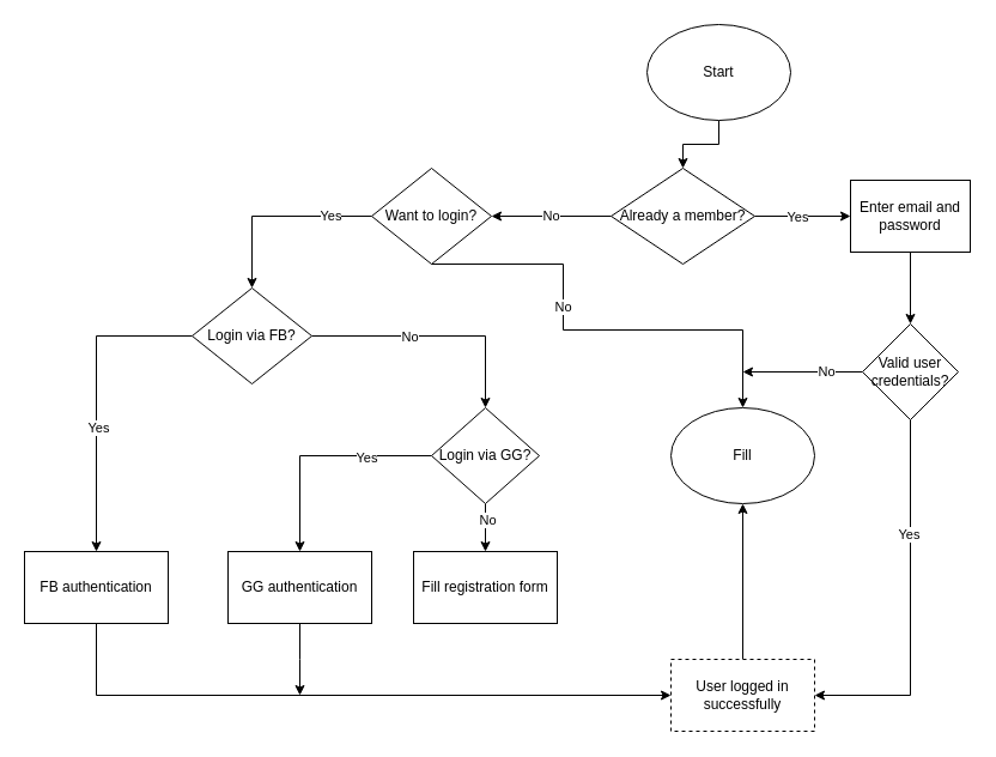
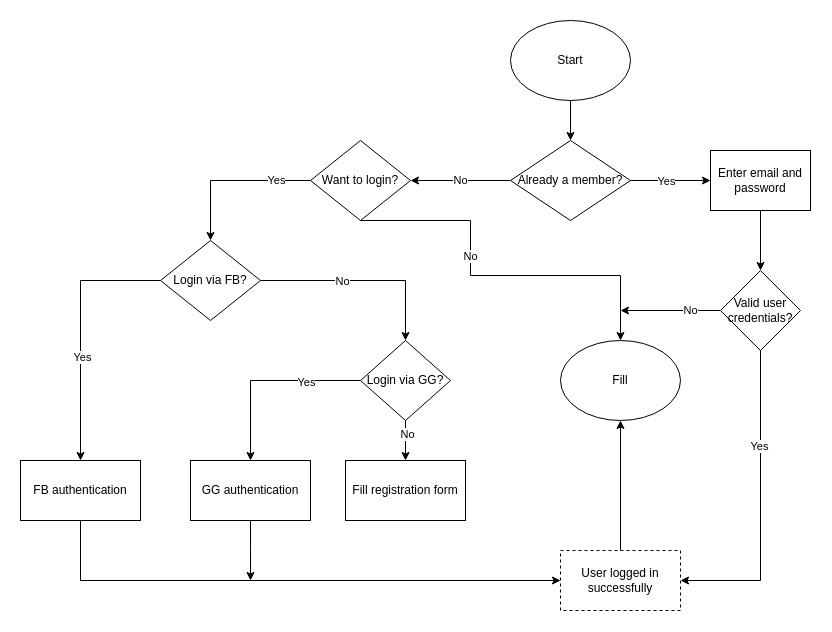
  <mxCell id="0" />
  <mxCell id="1" parent="0" />
  <mxCell id="2" value="" style="edgeStyle=orthogonalEdgeStyle;rounded=0;orthogonalLoop=1;jettySize=auto;html=1;" parent="1" source="3" target="7" edge="1"><mxGeometry relative="1" as="geometry" /></mxCell>
- <mxCell id="3" value="Start" style="ellipse;whiteSpace=wrap;html=1;" parent="1" vertex="1"><mxGeometry x="540" y="20" width="120" height="80" as="geometry" /></mxCell>
+ <mxCell id="3" value="Start" style="ellipse;whiteSpace=wrap;html=1;" parent="1" vertex="1"><mxGeometry x="510" y="20" width="120" height="80" as="geometry" /></mxCell>
  <mxCell id="4" value="No" style="edgeStyle=orthogonalEdgeStyle;rounded=0;orthogonalLoop=1;jettySize=auto;html=1;" parent="1" source="7" target="12" edge="1"><mxGeometry relative="1" as="geometry" /></mxCell>
  <mxCell id="5" value="" style="edgeStyle=orthogonalEdgeStyle;rounded=0;orthogonalLoop=1;jettySize=auto;html=1;" parent="1" source="7" target="14" edge="1"><mxGeometry relative="1" as="geometry" /></mxCell>
  <mxCell id="6" value="Yes" style="edgeLabel;html=1;align=center;verticalAlign=middle;resizable=0;points=[];" parent="5" vertex="1" connectable="0"><mxGeometry x="-0.125" relative="1" as="geometry"><mxPoint as="offset" /></mxGeometry></mxCell>
  <mxCell id="7" value="Already a member?" style="rhombus;whiteSpace=wrap;html=1;" parent="1" vertex="1"><mxGeometry x="510" y="140" width="120" height="80" as="geometry" /></mxCell>
  <mxCell id="8" value="" style="edgeStyle=orthogonalEdgeStyle;rounded=0;orthogonalLoop=1;jettySize=auto;html=1;" parent="1" source="12" target="24" edge="1"><mxGeometry relative="1" as="geometry" /></mxCell>
  <mxCell id="9" value="Yes" style="edgeLabel;html=1;align=center;verticalAlign=middle;resizable=0;points=[];" parent="8" vertex="1" connectable="0"><mxGeometry x="-0.562" y="-1" relative="1" as="geometry"><mxPoint as="offset" /></mxGeometry></mxCell>
  <mxCell id="10" style="edgeStyle=orthogonalEdgeStyle;rounded=0;orthogonalLoop=1;jettySize=auto;html=1;entryX=0.5;entryY=0;entryDx=0;entryDy=0;exitX=0.5;exitY=1;exitDx=0;exitDy=0;" parent="1" source="12" target="36" edge="1"><mxGeometry relative="1" as="geometry"><mxPoint x="360" y="210" as="sourcePoint" /><mxPoint x="620" y="330" as="targetPoint" /><Array as="points"><mxPoint x="470" y="220" /><mxPoint x="470" y="275" /><mxPoint x="620" y="275" /></Array></mxGeometry></mxCell>
  <mxCell id="11" value="No" style="edgeLabel;html=1;align=center;verticalAlign=middle;resizable=0;points=[];" parent="10" vertex="1" connectable="0"><mxGeometry x="-0.238" y="-1" relative="1" as="geometry"><mxPoint as="offset" /></mxGeometry></mxCell>
  <mxCell id="12" value="Want to login?" style="rhombus;whiteSpace=wrap;html=1;" parent="1" vertex="1"><mxGeometry x="310" y="140" width="100" height="80" as="geometry" /></mxCell>
  <mxCell id="13" value="" style="edgeStyle=orthogonalEdgeStyle;rounded=0;orthogonalLoop=1;jettySize=auto;html=1;" parent="1" source="14" target="19" edge="1"><mxGeometry relative="1" as="geometry" /></mxCell>
  <mxCell id="14" value="Enter email and password" style="whiteSpace=wrap;html=1;" parent="1" vertex="1"><mxGeometry x="710" y="150" width="100" height="60" as="geometry" /></mxCell>
  <mxCell id="15" style="edgeStyle=orthogonalEdgeStyle;rounded=0;orthogonalLoop=1;jettySize=auto;html=1;exitX=0.5;exitY=1;exitDx=0;exitDy=0;entryX=1;entryY=0.5;entryDx=0;entryDy=0;" parent="1" source="19" target="28" edge="1"><mxGeometry relative="1" as="geometry" /></mxCell>
  <mxCell id="16" value="Yes" style="edgeLabel;html=1;align=center;verticalAlign=middle;resizable=0;points=[];" parent="15" vertex="1" connectable="0"><mxGeometry x="-0.387" y="-2" relative="1" as="geometry"><mxPoint as="offset" /></mxGeometry></mxCell>
  <mxCell id="17" style="edgeStyle=orthogonalEdgeStyle;rounded=0;orthogonalLoop=1;jettySize=auto;html=1;" parent="1" source="19" edge="1"><mxGeometry relative="1" as="geometry"><mxPoint x="620" y="310" as="targetPoint" /></mxGeometry></mxCell>
  <mxCell id="18" value="No" style="edgeLabel;html=1;align=center;verticalAlign=middle;resizable=0;points=[];" parent="17" vertex="1" connectable="0"><mxGeometry x="-0.385" y="-1" relative="1" as="geometry"><mxPoint as="offset" /></mxGeometry></mxCell>
  <mxCell id="19" value="Valid user credentials?" style="rhombus;whiteSpace=wrap;html=1;" parent="1" vertex="1"><mxGeometry x="720" y="270" width="80" height="80" as="geometry" /></mxCell>
  <mxCell id="20" value="" style="edgeStyle=orthogonalEdgeStyle;rounded=0;orthogonalLoop=1;jettySize=auto;html=1;" parent="1" source="24" target="26" edge="1"><mxGeometry relative="1" as="geometry" /></mxCell>
  <mxCell id="21" value="Yes" style="edgeLabel;html=1;align=center;verticalAlign=middle;resizable=0;points=[];" parent="20" vertex="1" connectable="0"><mxGeometry x="0.2" y="1" relative="1" as="geometry"><mxPoint as="offset" /></mxGeometry></mxCell>
  <mxCell id="22" value="" style="edgeStyle=orthogonalEdgeStyle;rounded=0;orthogonalLoop=1;jettySize=auto;html=1;" parent="1" source="24" target="33" edge="1"><mxGeometry relative="1" as="geometry" /></mxCell>
  <mxCell id="23" value="No" style="edgeLabel;html=1;align=center;verticalAlign=middle;resizable=0;points=[];" parent="22" vertex="1" connectable="0"><mxGeometry x="-0.21" relative="1" as="geometry"><mxPoint as="offset" /></mxGeometry></mxCell>
  <mxCell id="24" value="Login via FB?" style="rhombus;whiteSpace=wrap;html=1;" parent="1" vertex="1"><mxGeometry x="160" y="240" width="100" height="80" as="geometry" /></mxCell>
  <mxCell id="25" value="" style="edgeStyle=orthogonalEdgeStyle;rounded=0;orthogonalLoop=1;jettySize=auto;html=1;exitX=0.5;exitY=1;exitDx=0;exitDy=0;entryX=0;entryY=0.5;entryDx=0;entryDy=0;" parent="1" source="26" target="28" edge="1"><mxGeometry relative="1" as="geometry" /></mxCell>
  <mxCell id="26" value="FB authentication" style="whiteSpace=wrap;html=1;" parent="1" vertex="1"><mxGeometry x="20" y="460" width="120" height="60" as="geometry" /></mxCell>
  <mxCell id="27" style="edgeStyle=orthogonalEdgeStyle;rounded=0;orthogonalLoop=1;jettySize=auto;html=1;exitX=0.5;exitY=0;exitDx=0;exitDy=0;entryX=0.5;entryY=1;entryDx=0;entryDy=0;" parent="1" source="28" target="36" edge="1"><mxGeometry relative="1" as="geometry" /></mxCell>
  <mxCell id="28" value="User logged in successfully" style="whiteSpace=wrap;html=1;dashed=1;" parent="1" vertex="1"><mxGeometry x="560" y="550" width="120" height="60" as="geometry" /></mxCell>
  <mxCell id="29" value="" style="edgeStyle=orthogonalEdgeStyle;rounded=0;orthogonalLoop=1;jettySize=auto;html=1;" parent="1" source="33" target="35" edge="1"><mxGeometry relative="1" as="geometry" /></mxCell>
  <mxCell id="30" value="Yes" style="edgeLabel;html=1;align=center;verticalAlign=middle;resizable=0;points=[];" parent="29" vertex="1" connectable="0"><mxGeometry x="-0.425" y="1" relative="1" as="geometry"><mxPoint as="offset" /></mxGeometry></mxCell>
  <mxCell id="31" value="" style="edgeStyle=orthogonalEdgeStyle;rounded=0;orthogonalLoop=1;jettySize=auto;html=1;" parent="1" source="33" target="37" edge="1"><mxGeometry relative="1" as="geometry" /></mxCell>
  <mxCell id="32" value="No" style="edgeLabel;html=1;align=center;verticalAlign=middle;resizable=0;points=[];" parent="31" vertex="1" connectable="0"><mxGeometry x="-0.35" y="1" relative="1" as="geometry"><mxPoint as="offset" /></mxGeometry></mxCell>
  <mxCell id="33" value="Login via GG?" style="rhombus;whiteSpace=wrap;html=1;" parent="1" vertex="1"><mxGeometry x="360" y="340" width="90" height="80" as="geometry" /></mxCell>
  <mxCell id="34" value="" style="edgeStyle=orthogonalEdgeStyle;rounded=0;orthogonalLoop=1;jettySize=auto;html=1;" parent="1" source="35" edge="1"><mxGeometry relative="1" as="geometry"><mxPoint x="250" y="580" as="targetPoint" /></mxGeometry></mxCell>
  <mxCell id="35" value="GG authentication" style="whiteSpace=wrap;html=1;" parent="1" vertex="1"><mxGeometry x="190" y="460" width="120" height="60" as="geometry" /></mxCell>
  <mxCell id="36" value="Fill" style="ellipse;whiteSpace=wrap;html=1;" parent="1" vertex="1"><mxGeometry x="560" y="340" width="120" height="80" as="geometry" /></mxCell>
  <mxCell id="37" value="Fill registration form" style="whiteSpace=wrap;html=1;" parent="1" vertex="1"><mxGeometry x="345" y="460" width="120" height="60" as="geometry" /></mxCell>
